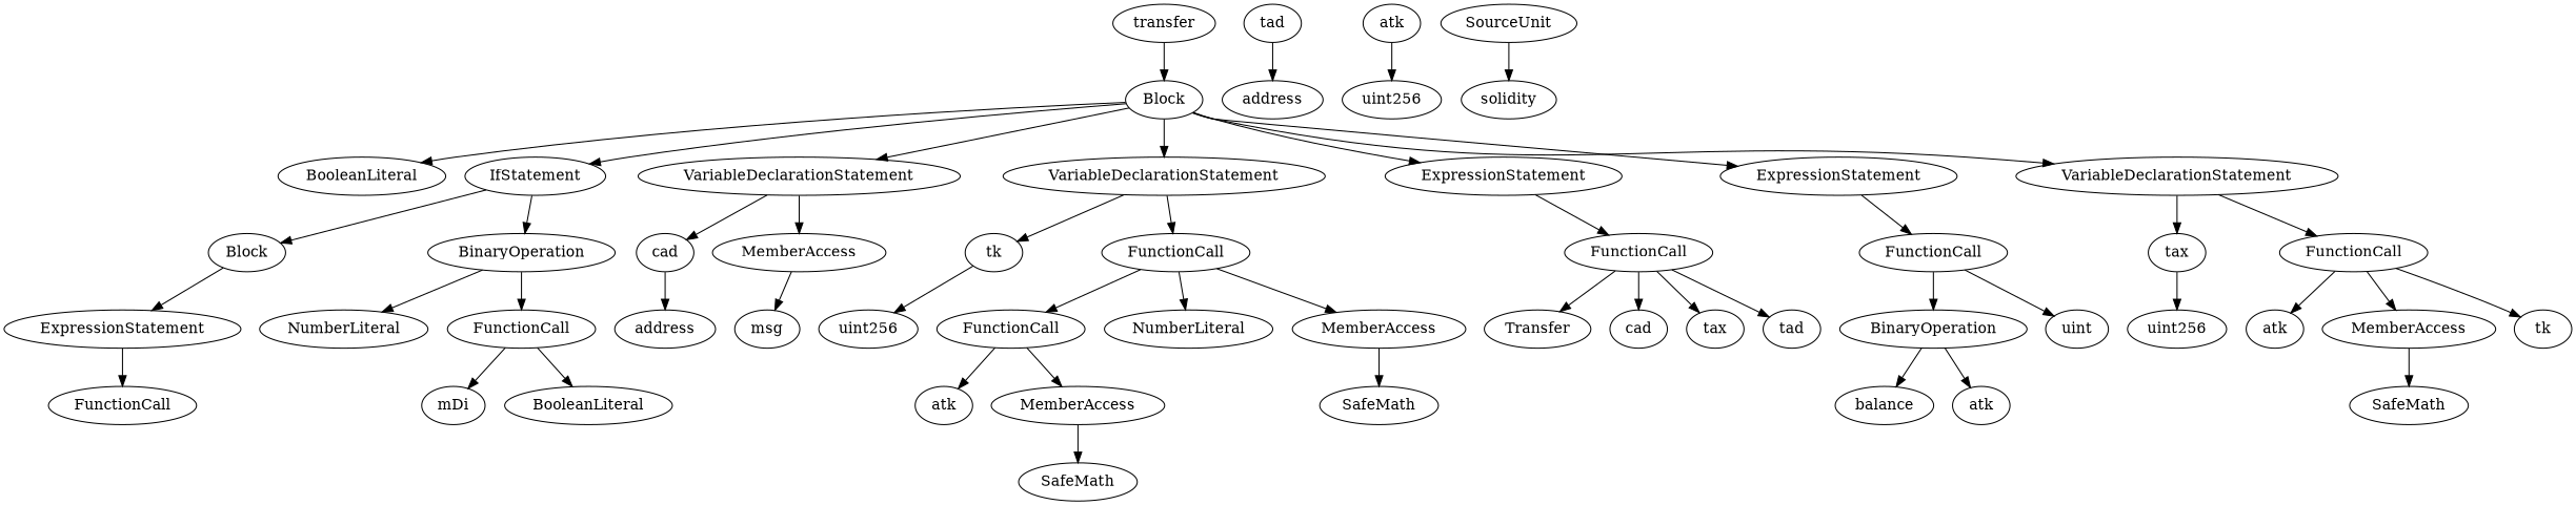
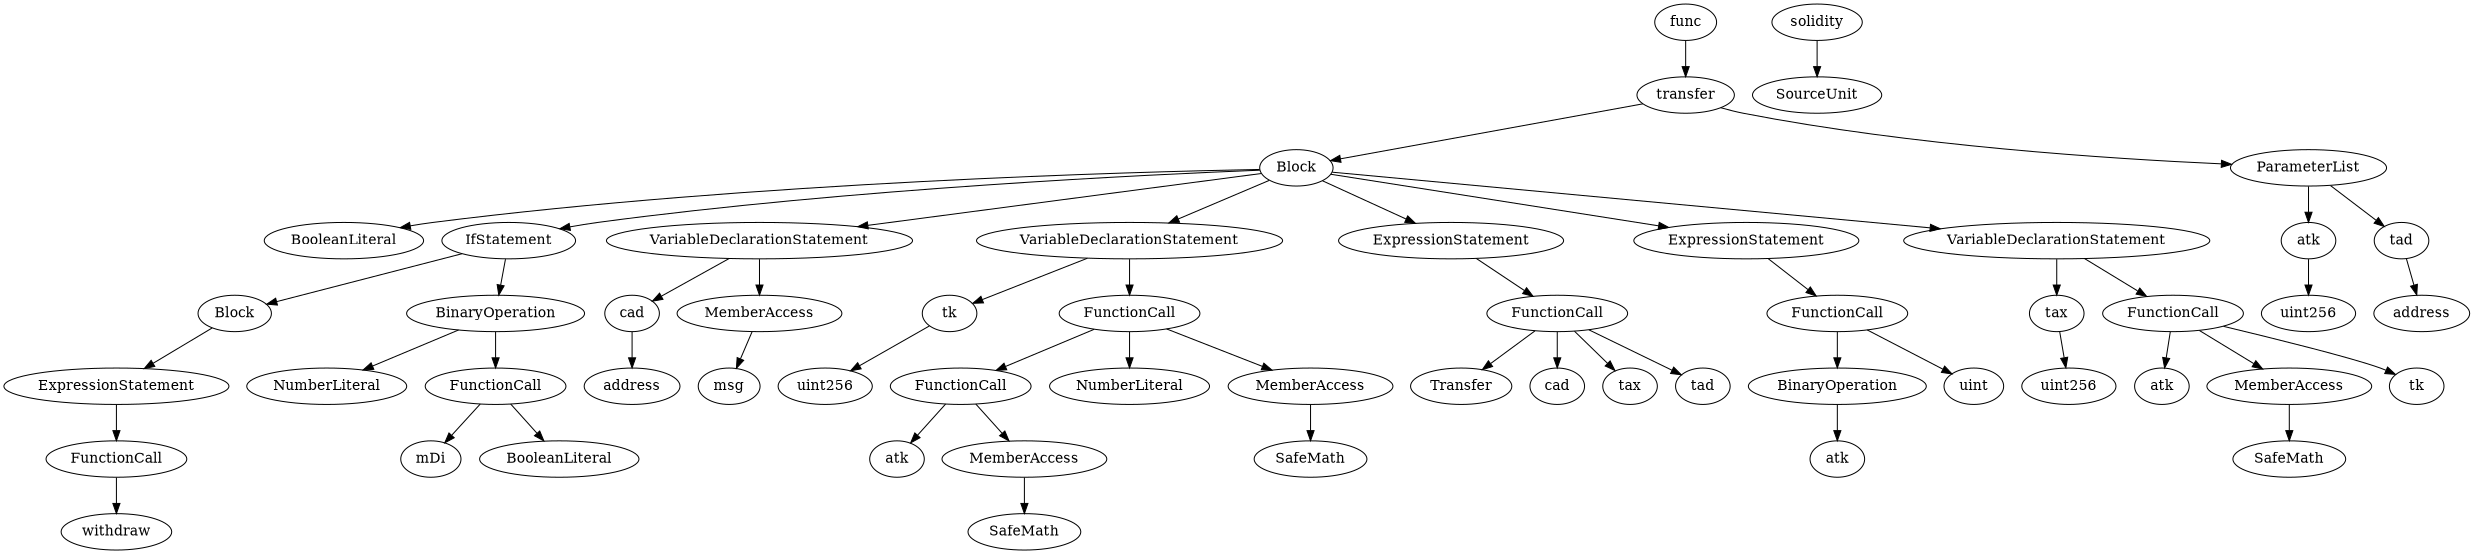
  strict digraph {
    n1 [label=BooleanLiteral]
    n2 [label=address]
    n3 [label=IfStatement]
    n4 [label=Block]
    n5 [label=BinaryOperation]
    n6 [label=ExpressionStatement]
    n7 [label=NumberLiteral]
    n8 [label=FunctionCall]
    n9 [label=tk]
    n10 [label=uint256]
    n11 [label=mDi]
    n12 [label=cad]
    n13 [label=address]
    n14 [label=BinaryOperation]
-   n15 [label=balance]
    n16 [label=atk]
    n17 [label=FunctionCall]
+   n18 [label=withdraw]
    n19 [label=transfer]
    n20 [label=Block]
+   n21 [label=ParameterList]
    n22 [label=VariableDeclarationStatement]
    n23 [label=VariableDeclarationStatement]
    n24 [label=ExpressionStatement]
    n25 [label=ExpressionStatement]
    n26 [label=VariableDeclarationStatement]
    n27 [label=atk]
    n28 [label=tad]
    n29 [label=Transfer]
    n30 [label=cad]
    n31 [label=FunctionCall]
    n32 [label=FunctionCall]
    n33 [label=NumberLiteral]
    n34 [label=MemberAccess]
    n35 [label=atk]
    n36 [label=MemberAccess]
    n37 [label=SafeMath]
    n38 [label=tax]
    n39 [label=uint256]
    n40 [label=uint256]
    n41 [label=tax]
    n42 [label=msg]
    n43 [label=atk]
    n44 [label=FunctionCall]
    n45 [label=uint]
    n46 [label=tad]
    n47 [label=MemberAccess]
    n48 [label=SourceUnit]
    n49 [label=solidity]
+   n50 [label=func]
    n51 [label=SafeMath]
    n52 [label=MemberAccess]
    n53 [label=SafeMath]
    n54 [label=tk]
    n55 [label=FunctionCall]
    n56 [label=FunctionCall]
    n57 [label=BooleanLiteral]
    n3 -> n4
    n3 -> n5
    n4 -> n6
    n5 -> n7
    n5 -> n8
    n6 -> n17
    n8 -> n11
    n8 -> n57
    n9 -> n10
    n12 -> n13
-   n14 -> n15
    n14 -> n16
+   n17 -> n18
    n19 -> n20
+   n19 -> n21
    n20 -> n1
    n20 -> n3
    n20 -> n22
    n20 -> n23
    n20 -> n24
    n20 -> n25
    n20 -> n26
+   n21 -> n27
+   n21 -> n28
    n22 -> n12
    n22 -> n47
    n23 -> n9
    n23 -> n31
    n24 -> n55
    n25 -> n44
    n26 -> n38
    n26 -> n56
    n27 -> n40
    n28 -> n2
    n31 -> n32
    n31 -> n33
    n31 -> n34
    n32 -> n35
    n32 -> n36
    n34 -> n37
    n36 -> n51
    n38 -> n39
    n44 -> n14
    n44 -> n45
    n47 -> n42
-   n48 -> n49
+   n49 -> n48
+   n50 -> n19
    n52 -> n53
    n55 -> n29
    n55 -> n30
    n55 -> n41
    n55 -> n46
    n56 -> n43
    n56 -> n52
    n56 -> n54
  }
